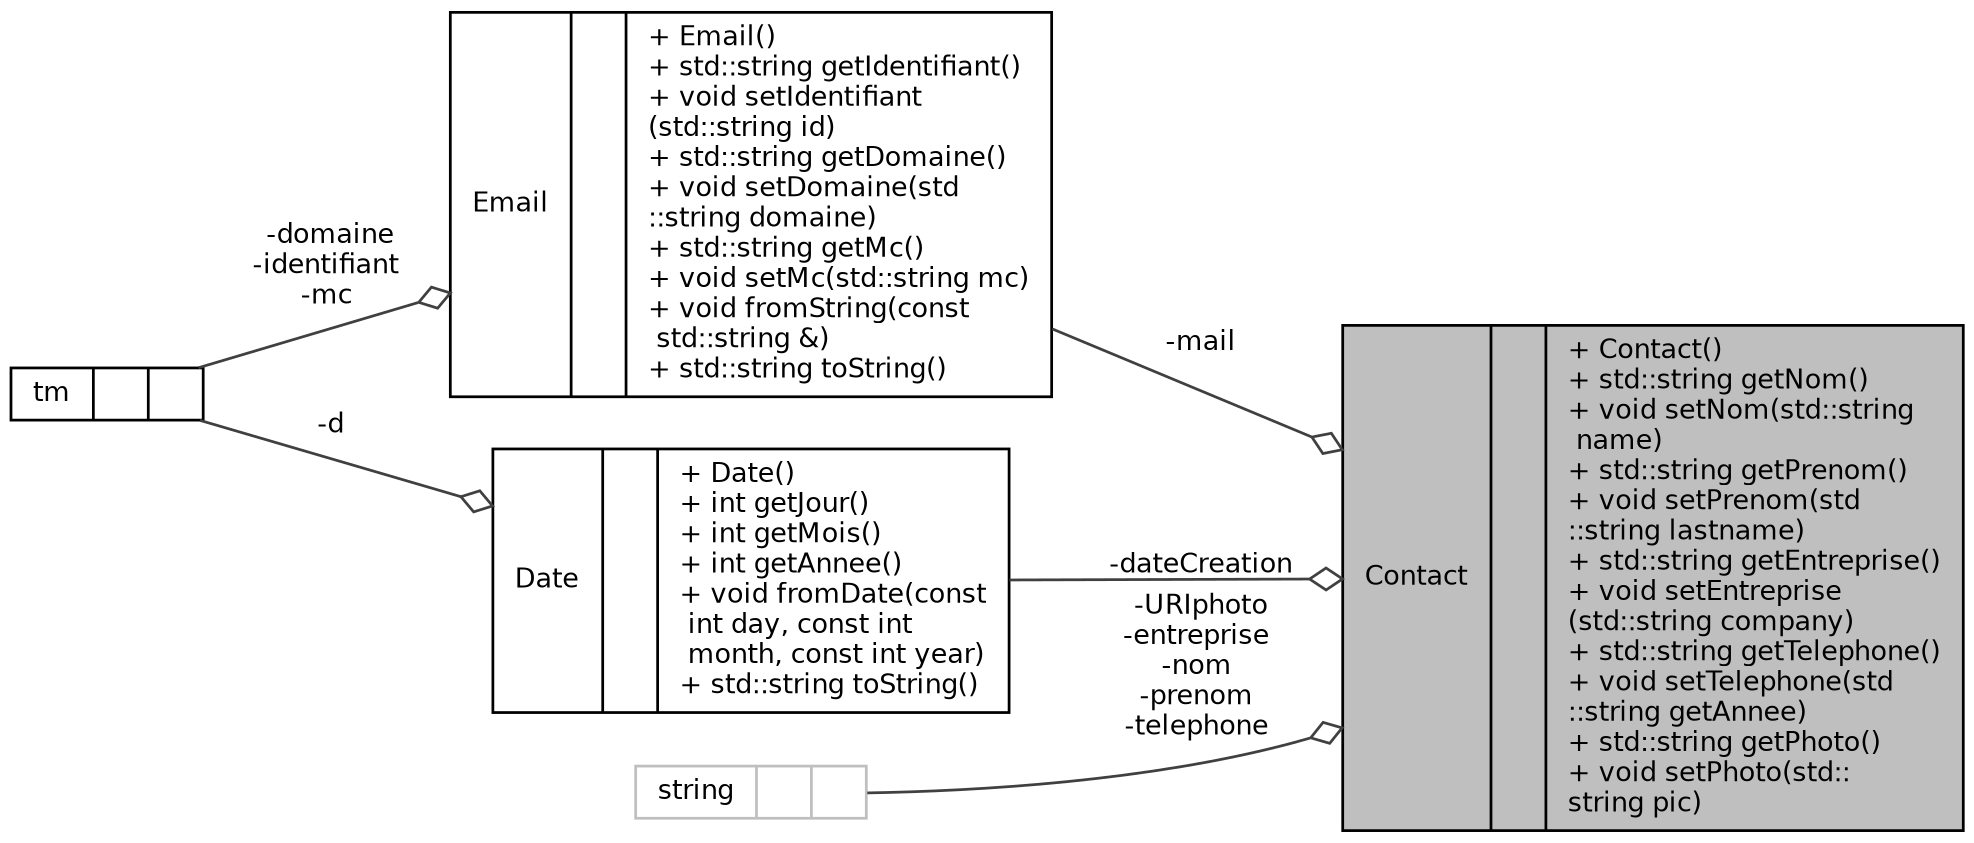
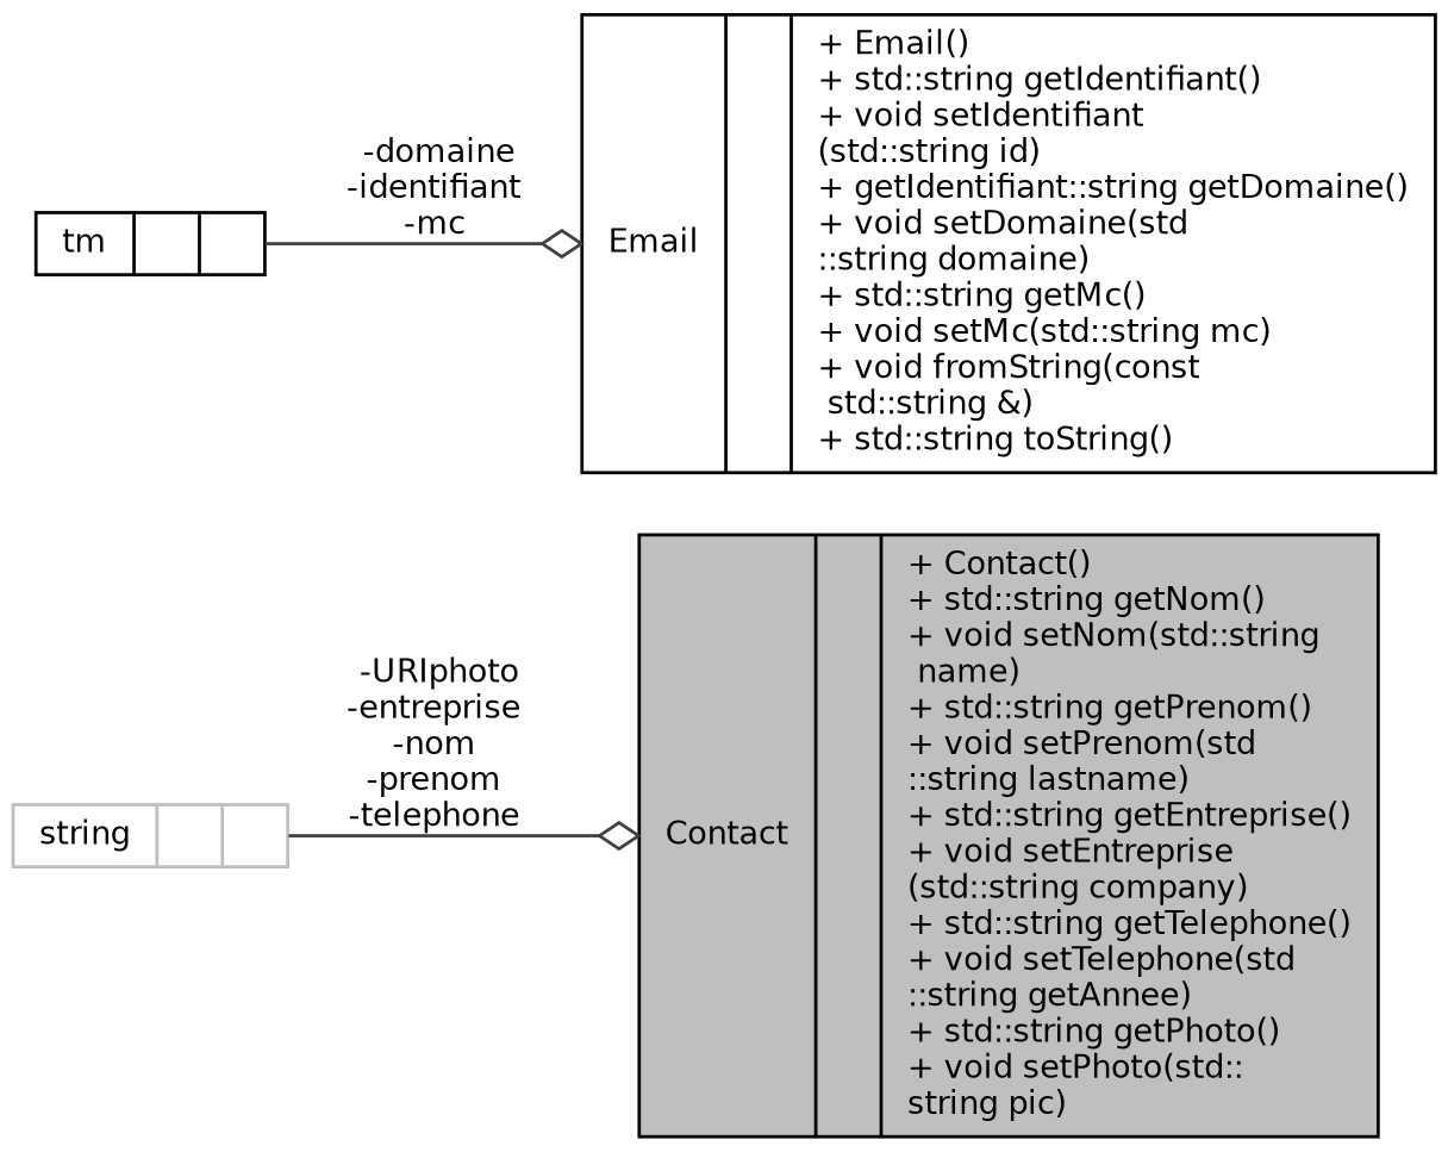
  digraph {
    rankdir=LR
    node [color=black fillcolor=white fontname=Helvetica fontsize=10 shape=record style=filled]
    edge [arrowhead=odiamond color=grey25 fontname=Helvetica fontsize=10 labelfontname=Helvetica labelfontsize=10 style=solid]
    n1 [fillcolor=grey75 fontcolor=black height=0.2 label="{Contact\n||+  Contact()\l+ std::string getNom()\l+ void setNom(std::string\l name)\l+ std::string getPrenom()\l+ void setPrenom(std\l::string lastname)\l+ std::string getEntreprise()\l+ void setEntreprise\l(std::string company)\l+ std::string getTelephone()\l+ void setTelephone(std\l::string getAnnee)\l+ std::string getPhoto()\l+ void setPhoto(std::\lstring pic)\l}" width=0.4]
-   n2 [height=0.2 label="{Email\n||+  Email()\l+ std::string getIdentifiant()\l+ void setIdentifiant\l(std::string id)\l+ std::string getDomaine()\l+ void setDomaine(std\l::string domaine)\l+ std::string getMc()\l+ void setMc(std::string mc)\l+ void fromString(const\l std::string &)\l+ std::string toString()\l}" width=0.4]
+   n2 [height=0.2 label="{Email\n||+  Email()\l+ std::string getIdentifiant()\l+ void setIdentifiant\l(std::string id)\l+ getIdentifiant::string getDomaine()\l+ void setDomaine(std\l::string domaine)\l+ std::string getMc()\l+ void setMc(std::string mc)\l+ void fromString(const\l std::string &)\l+ std::string toString()\l}" width=0.4]
    n3 [color=grey75 height=0.2 label="{string\n||}" width=0.4]
-   n4 [height=0.2 label="{Date\n||+  Date()\l+ int getJour()\l+ int getMois()\l+ int getAnnee()\l+ void fromDate(const\l int day, const int\l month, const int year)\l+ std::string toString()\l}" width=0.4]
    n5 [height=0.2 label="{tm\n||}" width=0.4]
-   n2 -> n1 [label=" -mail"]
    n3 -> n1 [label=" -URIphoto\n-entreprise\n-nom\n-prenom\n-telephone"]
-   n4 -> n1 [label=" -dateCreation"]
    n5 -> n2 [label=" -domaine\n-identifiant\n-mc"]
-   n5 -> n4 [label=" -d"]
  }
